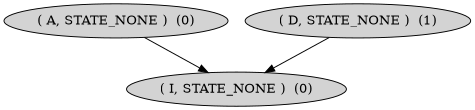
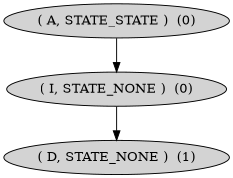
  digraph {
    node [style=filled]
-   n1 [label="( A, STATE_NONE )  (0)"]
+   n1 [label="( A, STATE_STATE )  (0)"]
    n2 [label="( I, STATE_NONE )  (0)"]
    n3 [label="( D, STATE_NONE )  (1)"]
    n1 -> n2
-   n3 -> n2
+   n2 -> n3
  }
